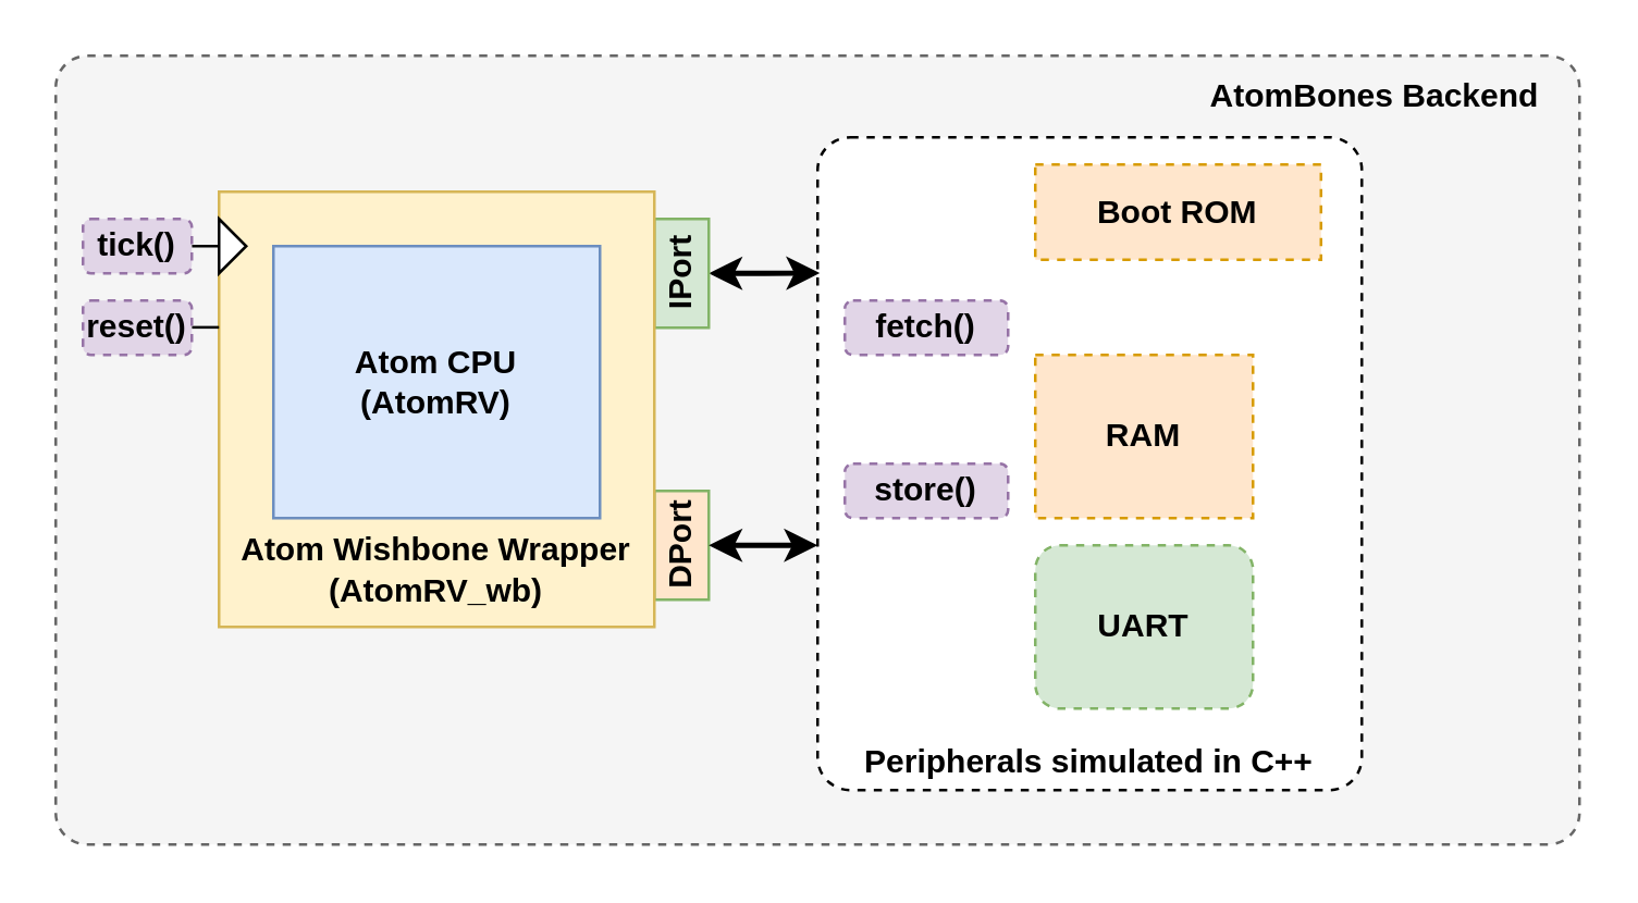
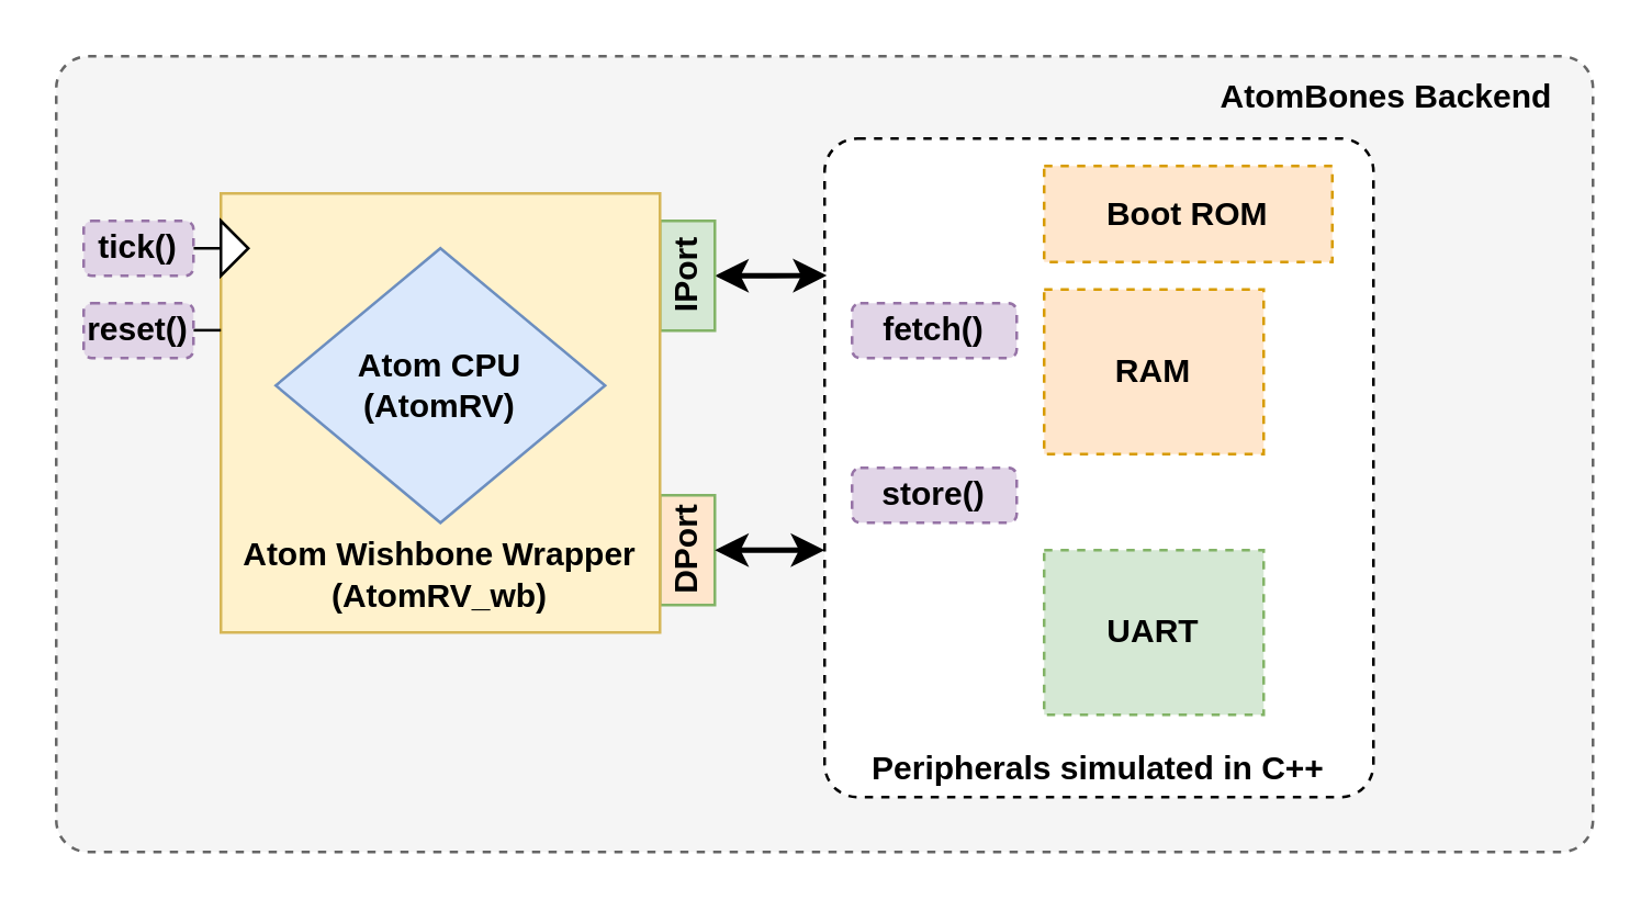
  <mxCell id="0" />
  <mxCell id="1" parent="0" />
  <mxCell id="2" value="" style="rounded=1;whiteSpace=wrap;html=1;dashed=1;arcSize=4;fontStyle=1;fillColor=#f5f5f5;fontColor=#333333;strokeColor=#666666;" parent="1" vertex="1"><mxGeometry x="20" y="20" width="560" height="290" as="geometry" /></mxCell>
  <mxCell id="3" value="" style="rounded=1;whiteSpace=wrap;html=1;dashed=1;arcSize=6;fontStyle=1" vertex="1" parent="1"><mxGeometry x="300" y="50" width="200" height="240" as="geometry" /></mxCell>
  <mxCell id="4" style="edgeStyle=orthogonalEdgeStyle;rounded=0;orthogonalLoop=1;jettySize=auto;html=1;exitX=0.5;exitY=1;exitDx=0;exitDy=0;entryX=0.004;entryY=0.208;entryDx=0;entryDy=0;strokeWidth=2;startArrow=classic;startFill=1;fontStyle=1;entryPerimeter=0;" parent="1" source="5" edge="1"><mxGeometry relative="1" as="geometry"><Array as="points" /><mxPoint x="300.8" y="99.92" as="targetPoint" /></mxGeometry></mxCell>
  <mxCell id="5" value="IPort" style="rounded=0;whiteSpace=wrap;html=1;fillColor=#d5e8d4;strokeColor=#82b366;fontStyle=1;rotation=-90;" parent="1" vertex="1"><mxGeometry x="230" y="90" width="40" height="20" as="geometry" /></mxCell>
  <mxCell id="6" value="DPort" style="rounded=0;whiteSpace=wrap;html=1;fillColor=#ffe6cc;strokeColor=#82b366;fontStyle=1;rotation=-90;" parent="1" vertex="1"><mxGeometry x="230" y="190" width="40" height="20" as="geometry" /></mxCell>
  <mxCell id="7" value="" style="rounded=0;whiteSpace=wrap;html=1;fillColor=#fff2cc;strokeColor=#d6b656;fontStyle=1" parent="1" vertex="1"><mxGeometry x="80" y="70" width="160" height="160" as="geometry" /></mxCell>
- <mxCell id="8" value="Atom CPU&lt;br&gt;(AtomRV)" style="rounded=0;whiteSpace=wrap;html=1;fillColor=#dae8fc;strokeColor=#6c8ebf;fontStyle=1" parent="1" vertex="1"><mxGeometry x="100" y="90" width="120" height="100" as="geometry" /></mxCell>
+ <mxCell id="8" value="Atom CPU&lt;br&gt;(AtomRV)" style="rhombus;whiteSpace=wrap;html=1;fillColor=#dae8fc;strokeColor=#6c8ebf;fontStyle=1;" parent="1" vertex="1"><mxGeometry x="100" y="90" width="120" height="100" as="geometry" /></mxCell>
  <mxCell id="9" value="Atom Wishbone Wrapper (AtomRV_wb)" style="text;html=1;strokeColor=none;fillColor=none;align=center;verticalAlign=middle;whiteSpace=wrap;rounded=0;fontStyle=1" parent="1" vertex="1"><mxGeometry x="85" y="194" width="150" height="30" as="geometry" /></mxCell>
  <mxCell id="10" value="" style="triangle;whiteSpace=wrap;html=1;fontStyle=1" parent="1" vertex="1"><mxGeometry x="80" y="80" width="10" height="20" as="geometry" /></mxCell>
  <mxCell id="11" value="store()" style="rounded=1;whiteSpace=wrap;html=1;fillColor=#e1d5e7;strokeColor=#9673a6;dashed=1;fontStyle=1" parent="1" vertex="1"><mxGeometry x="310" y="170" width="60" height="20" as="geometry" /></mxCell>
  <mxCell id="12" style="edgeStyle=orthogonalEdgeStyle;rounded=0;orthogonalLoop=1;jettySize=auto;html=1;exitX=0.5;exitY=1;exitDx=0;exitDy=0;strokeWidth=2;startArrow=classic;startFill=1;fontStyle=1;" parent="1" source="6" edge="1"><mxGeometry relative="1" as="geometry"><mxPoint x="120" y="260" as="sourcePoint" /><mxPoint x="300" y="200" as="targetPoint" /><Array as="points"><mxPoint x="300" y="200" /></Array></mxGeometry></mxCell>
  <mxCell id="13" value="" style="endArrow=none;html=1;rounded=0;entryX=0;entryY=0.5;entryDx=0;entryDy=0;fontStyle=1" parent="1" target="10" edge="1"><mxGeometry width="50" height="50" relative="1" as="geometry"><mxPoint x="70" y="90" as="sourcePoint" /><mxPoint x="70" y="100" as="targetPoint" /></mxGeometry></mxCell>
  <mxCell id="14" value="" style="endArrow=none;html=1;rounded=0;entryX=0;entryY=0.5;entryDx=0;entryDy=0;fontStyle=1" parent="1" edge="1"><mxGeometry width="50" height="50" relative="1" as="geometry"><mxPoint x="70" y="119.85" as="sourcePoint" /><mxPoint x="80" y="119.85" as="targetPoint" /></mxGeometry></mxCell>
  <mxCell id="15" value="fetch()" style="rounded=1;whiteSpace=wrap;html=1;fillColor=#e1d5e7;strokeColor=#9673a6;dashed=1;fontStyle=1" parent="1" vertex="1"><mxGeometry x="310" y="110" width="60" height="20" as="geometry" /></mxCell>
  <mxCell id="16" value="tick()" style="rounded=1;whiteSpace=wrap;html=1;fillColor=#e1d5e7;strokeColor=#9673a6;dashed=1;fontStyle=1" parent="1" vertex="1"><mxGeometry x="30" y="80" width="40" height="20" as="geometry" /></mxCell>
  <mxCell id="17" value="reset()" style="rounded=1;whiteSpace=wrap;html=1;fillColor=#e1d5e7;strokeColor=#9673a6;dashed=1;fontStyle=1" parent="1" vertex="1"><mxGeometry x="30" y="110" width="40" height="20" as="geometry" /></mxCell>
  <mxCell id="18" value="&lt;span&gt;AtomBones Backend&lt;/span&gt;" style="text;html=1;strokeColor=none;fillColor=none;align=center;verticalAlign=middle;whiteSpace=wrap;rounded=0;fontStyle=1" parent="1" vertex="1"><mxGeometry x="440" y="20" width="130" height="30" as="geometry" /></mxCell>
  <mxCell id="19" value="Peripherals simulated in C++" style="text;html=1;strokeColor=none;fillColor=none;align=center;verticalAlign=middle;whiteSpace=wrap;rounded=0;fontStyle=1" parent="1" vertex="1"><mxGeometry x="315" y="270" width="170" height="20" as="geometry" /></mxCell>
  <mxCell id="20" value="Boot ROM" style="rounded=0;whiteSpace=wrap;html=1;fillColor=#ffe6cc;strokeColor=#d79b00;dashed=1;fontStyle=1" vertex="1" parent="1"><mxGeometry x="380" y="60" width="105" height="35" as="geometry" /></mxCell>
- <mxCell id="21" value="RAM" style="rounded=0;whiteSpace=wrap;html=1;fillColor=#ffe6cc;strokeColor=#d79b00;dashed=1;fontStyle=1" vertex="1" parent="1"><mxGeometry x="380" y="130" width="80" height="60" as="geometry" /></mxCell>
- <mxCell id="22" value="UART" style="whiteSpace=wrap;html=1;fillColor=#d5e8d4;strokeColor=#82b366;dashed=1;fontStyle=1;rounded=1;" vertex="1" parent="1"><mxGeometry x="380" y="200" width="80" height="60" as="geometry" /></mxCell>
+ <mxCell id="21" value="RAM" style="rounded=0;whiteSpace=wrap;html=1;fillColor=#ffe6cc;strokeColor=#d79b00;dashed=1;fontStyle=1" vertex="1" parent="1"><mxGeometry x="380" y="105" width="80" height="60" as="geometry" /></mxCell>
+ <mxCell id="22" value="UART" style="rounded=0;whiteSpace=wrap;html=1;fillColor=#d5e8d4;strokeColor=#82b366;dashed=1;fontStyle=1" vertex="1" parent="1"><mxGeometry x="380" y="200" width="80" height="60" as="geometry" /></mxCell>
